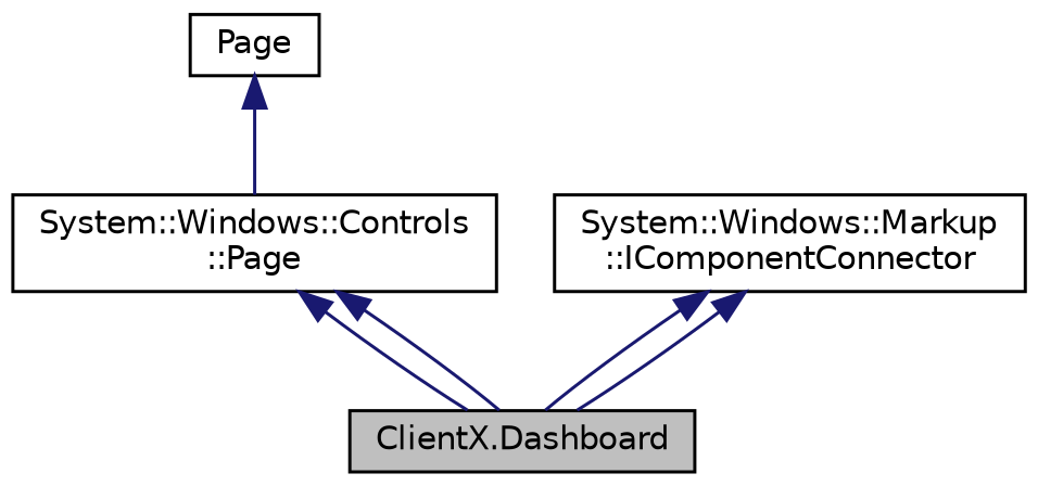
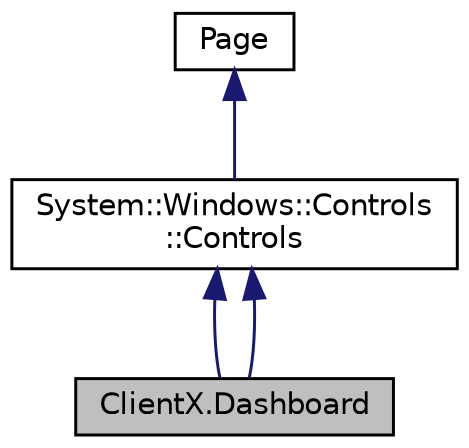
  digraph {
    fontname="DejaVu Sans"
    node [color=black fillcolor=white fontname="DejaVu Sans" fontsize=10 shape=record style=filled]
    edge [color=midnightblue dir=back fontname="DejaVu Sans" fontsize=10 labelfontname=Helvetica labelfontsize=10 style=solid]
    n1 [fillcolor=grey75 fontcolor=black height=0.2 label="ClientX.Dashboard" width=0.4]
    n2 [height=0.2 label=Page width=0.4]
-   n3 [height=0.2 label="System::Windows::Controls\l::Page" width=0.4]
-   n4 [height=0.2 label="System::Windows::Markup\l::IComponentConnector" width=0.4]
+   n3 [height=0.2 label="System::Windows::Controls\l::Controls" width=0.4]
    n2 -> n3
    n3 -> n1
    n3 -> n1
-   n4 -> n1
-   n4 -> n1
  }
